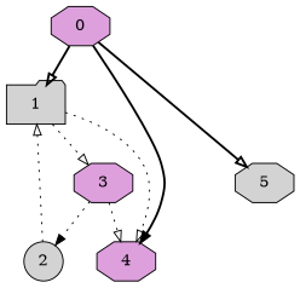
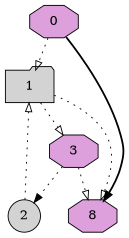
  strict digraph {
    node [fillcolor=lightgrey shape=octagon style=filled weight=0]
    edge [arrowhead=onormal style=dotted weight=0]
    1 [shape=folder]
-   4 [fillcolor=plum]
+   4 [fillcolor=plum label=8]
    3 [fillcolor=plum]
    2 [shape=circle]
    0 [fillcolor=plum]
-   5
    1 -> 4
    1 -> 3
    3 -> 4
    3 -> 2 [arrowhead=normal]
    2 -> 1
-   0 -> 1 [style=bold]
+   0 -> 1
    0 -> 4 [arrowhead=normal style=bold]
-   0 -> 5 [style=bold]
  }
